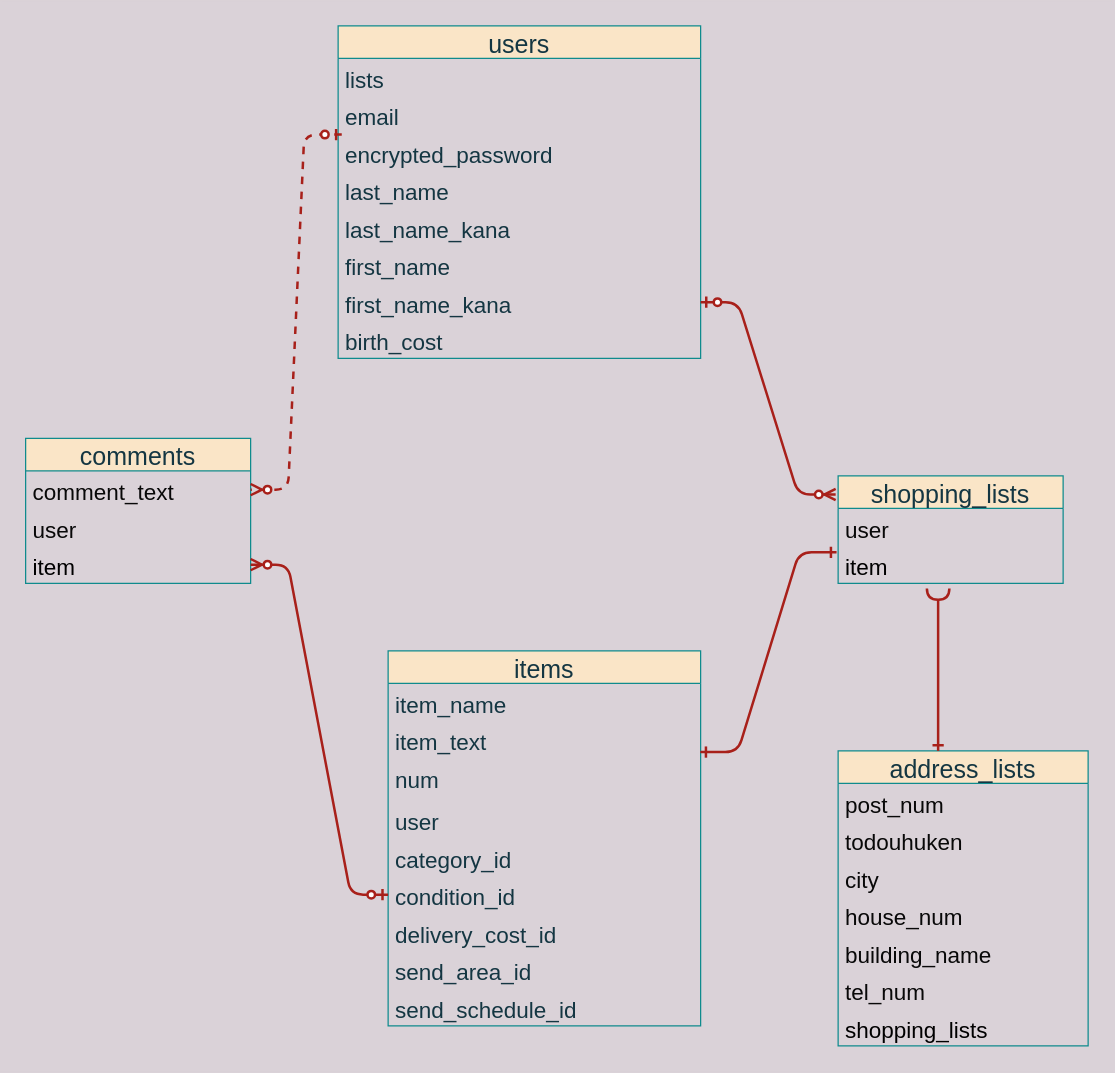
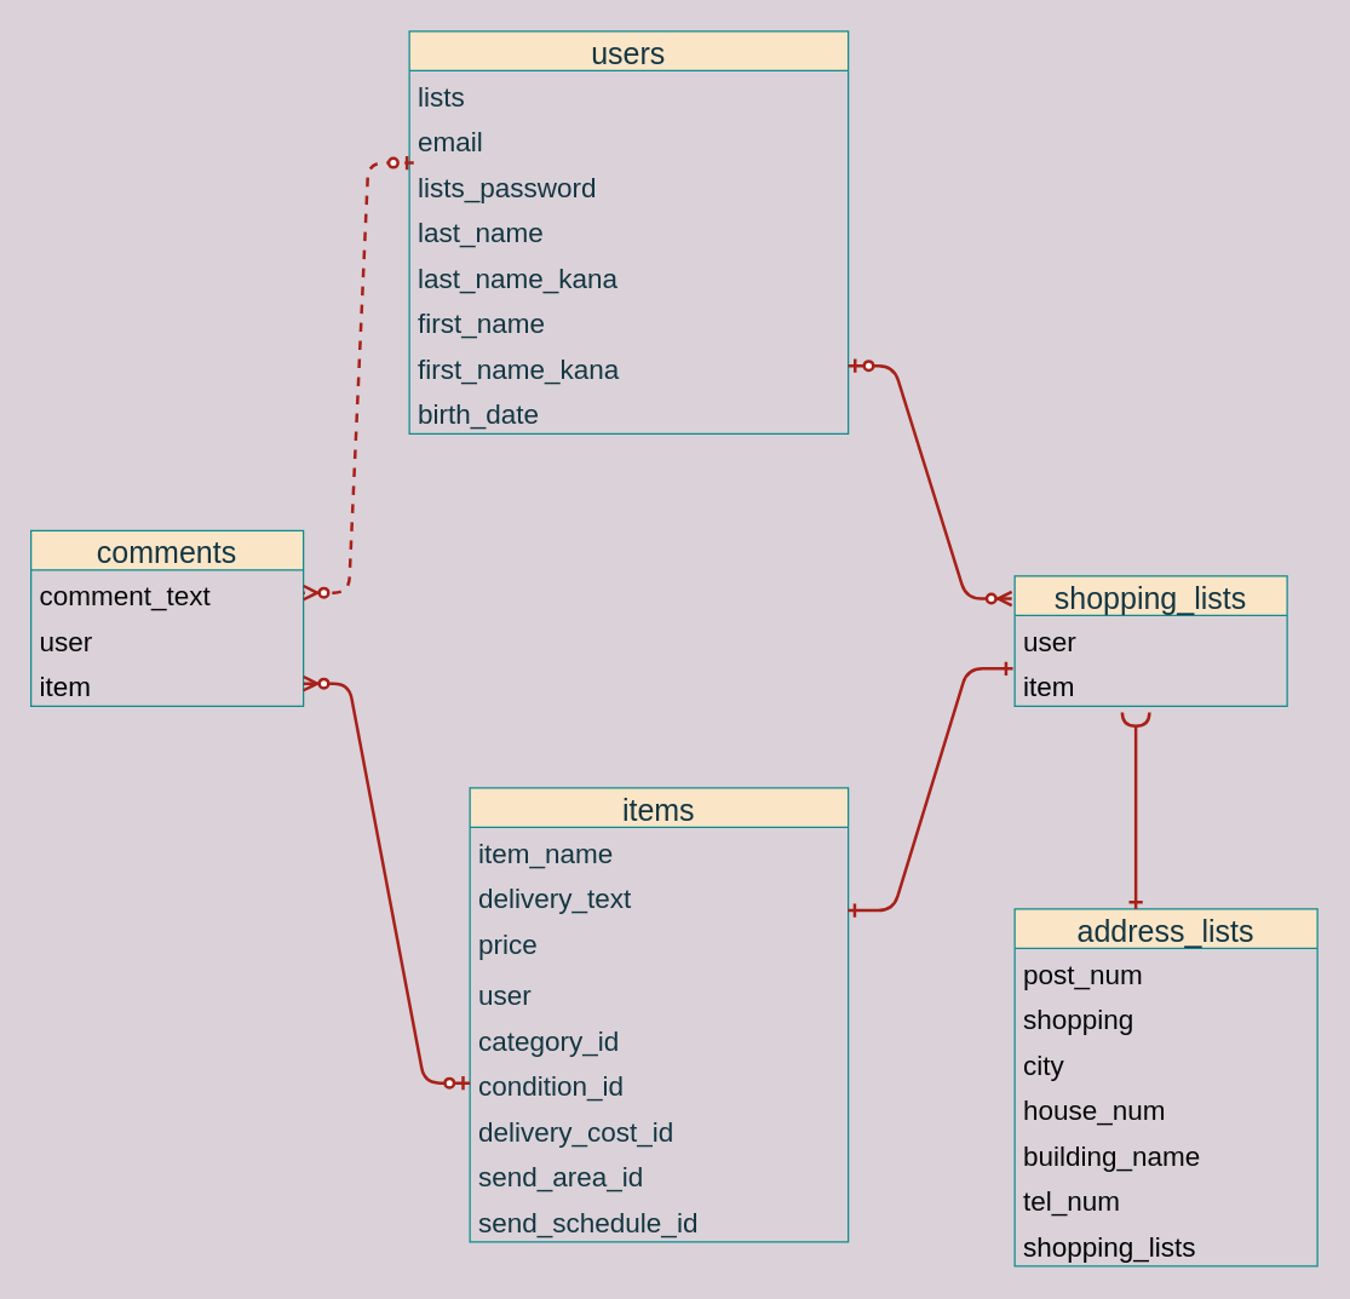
  <mxCell id="0" />
  <mxCell id="1" parent="0" />
  <mxCell id="2" value="users" style="swimlane;fontStyle=0;childLayout=stackLayout;horizontal=1;startSize=26;horizontalStack=0;resizeParent=1;resizeParentMax=0;resizeLast=0;collapsible=1;marginBottom=0;align=center;fontSize=20;fillColor=#FAE5C7;strokeColor=#0F8B8D;fontColor=#143642;" vertex="1" parent="1"><mxGeometry x="270" y="20" width="290" height="266" as="geometry" /></mxCell>
  <mxCell id="3" value="lists    &#10;" style="text;strokeColor=none;fillColor=none;spacingLeft=4;spacingRight=4;overflow=hidden;rotatable=0;points=[[0,0.5],[1,0.5]];portConstraint=eastwest;fontSize=18;fontColor=#143642;" vertex="1" parent="2"><mxGeometry y="26" width="290" height="30" as="geometry" /></mxCell>
  <mxCell id="4" value="email" style="text;strokeColor=none;fillColor=none;spacingLeft=4;spacingRight=4;overflow=hidden;rotatable=0;points=[[0,0.5],[1,0.5]];portConstraint=eastwest;fontSize=18;fontColor=#143642;" vertex="1" parent="2"><mxGeometry y="56" width="290" height="30" as="geometry" /></mxCell>
- <mxCell id="5" value="encrypted_password" style="text;strokeColor=none;fillColor=none;spacingLeft=4;spacingRight=4;overflow=hidden;rotatable=0;points=[[0,0.5],[1,0.5]];portConstraint=eastwest;fontSize=18;fontColor=#143642;" vertex="1" parent="2"><mxGeometry y="86" width="290" height="30" as="geometry" /></mxCell>
+ <mxCell id="5" value="lists_password" style="text;strokeColor=none;fillColor=none;spacingLeft=4;spacingRight=4;overflow=hidden;rotatable=0;points=[[0,0.5],[1,0.5]];portConstraint=eastwest;fontSize=18;fontColor=#143642;" vertex="1" parent="2"><mxGeometry y="86" width="290" height="30" as="geometry" /></mxCell>
  <mxCell id="6" value="last_name" style="text;strokeColor=none;fillColor=none;spacingLeft=4;spacingRight=4;overflow=hidden;rotatable=0;points=[[0,0.5],[1,0.5]];portConstraint=eastwest;fontSize=18;fontColor=#143642;" vertex="1" parent="2"><mxGeometry y="116" width="290" height="30" as="geometry" /></mxCell>
  <mxCell id="7" value="last_name_kana " style="text;strokeColor=none;fillColor=none;spacingLeft=4;spacingRight=4;overflow=hidden;rotatable=0;points=[[0,0.5],[1,0.5]];portConstraint=eastwest;fontSize=18;fontColor=#143642;" vertex="1" parent="2"><mxGeometry y="146" width="290" height="30" as="geometry" /></mxCell>
  <mxCell id="8" value="first_name" style="text;strokeColor=none;fillColor=none;spacingLeft=4;spacingRight=4;overflow=hidden;rotatable=0;points=[[0,0.5],[1,0.5]];portConstraint=eastwest;fontSize=18;fontColor=#143642;" vertex="1" parent="2"><mxGeometry y="176" width="290" height="30" as="geometry" /></mxCell>
  <mxCell id="9" value="first_name_kana" style="text;strokeColor=none;fillColor=none;spacingLeft=4;spacingRight=4;overflow=hidden;rotatable=0;points=[[0,0.5],[1,0.5]];portConstraint=eastwest;fontSize=18;fontColor=#143642;" vertex="1" parent="2"><mxGeometry y="206" width="290" height="30" as="geometry" /></mxCell>
- <mxCell id="10" value="birth_cost" style="text;strokeColor=none;fillColor=none;spacingLeft=4;spacingRight=4;overflow=hidden;rotatable=0;points=[[0,0.5],[1,0.5]];portConstraint=eastwest;fontSize=18;fontColor=#143642;" vertex="1" parent="2"><mxGeometry y="236" width="290" height="30" as="geometry" /></mxCell>
+ <mxCell id="10" value="birth_date" style="text;strokeColor=none;fillColor=none;spacingLeft=4;spacingRight=4;overflow=hidden;rotatable=0;points=[[0,0.5],[1,0.5]];portConstraint=eastwest;fontSize=18;fontColor=#143642;" vertex="1" parent="2"><mxGeometry y="236" width="290" height="30" as="geometry" /></mxCell>
  <mxCell id="11" value="items" style="swimlane;fontStyle=0;childLayout=stackLayout;horizontal=1;startSize=26;horizontalStack=0;resizeParent=1;resizeParentMax=0;resizeLast=0;collapsible=1;marginBottom=0;align=center;fontSize=20;fillColor=#FAE5C7;strokeColor=#0F8B8D;fontColor=#143642;" vertex="1" parent="1"><mxGeometry x="310" y="520" width="250" height="300" as="geometry" /></mxCell>
  <mxCell id="12" value="item_name" style="text;strokeColor=none;fillColor=none;spacingLeft=4;spacingRight=4;overflow=hidden;rotatable=0;points=[[0,0.5],[1,0.5]];portConstraint=eastwest;fontSize=18;fontColor=#143642;" vertex="1" parent="11"><mxGeometry y="26" width="250" height="30" as="geometry" /></mxCell>
- <mxCell id="13" value="item_text" style="text;strokeColor=none;fillColor=none;spacingLeft=4;spacingRight=4;overflow=hidden;rotatable=0;points=[[0,0.5],[1,0.5]];portConstraint=eastwest;fontSize=18;fontColor=#143642;" vertex="1" parent="11"><mxGeometry y="56" width="250" height="30" as="geometry" /></mxCell>
- <mxCell id="14" value="num" style="text;strokeColor=none;fillColor=none;spacingLeft=4;spacingRight=4;overflow=hidden;rotatable=0;points=[[0,0.5],[1,0.5]];portConstraint=eastwest;fontSize=18;fontColor=#143642;" vertex="1" parent="11"><mxGeometry y="86" width="250" height="34" as="geometry" /></mxCell>
+ <mxCell id="13" value="delivery_text" style="text;strokeColor=none;fillColor=none;spacingLeft=4;spacingRight=4;overflow=hidden;rotatable=0;points=[[0,0.5],[1,0.5]];portConstraint=eastwest;fontSize=18;fontColor=#143642;" vertex="1" parent="11"><mxGeometry y="56" width="250" height="30" as="geometry" /></mxCell>
+ <mxCell id="14" value="price" style="text;strokeColor=none;fillColor=none;spacingLeft=4;spacingRight=4;overflow=hidden;rotatable=0;points=[[0,0.5],[1,0.5]];portConstraint=eastwest;fontSize=18;fontColor=#143642;" vertex="1" parent="11"><mxGeometry y="86" width="250" height="34" as="geometry" /></mxCell>
  <mxCell id="15" value="user" style="text;strokeColor=none;fillColor=none;spacingLeft=4;spacingRight=4;overflow=hidden;rotatable=0;points=[[0,0.5],[1,0.5]];portConstraint=eastwest;fontSize=18;fontColor=#143642;" vertex="1" parent="11"><mxGeometry y="120" width="250" height="30" as="geometry" /></mxCell>
  <mxCell id="16" value="category_id" style="text;strokeColor=none;fillColor=none;spacingLeft=4;spacingRight=4;overflow=hidden;rotatable=0;points=[[0,0.5],[1,0.5]];portConstraint=eastwest;fontSize=18;fontColor=#143642;" vertex="1" parent="11"><mxGeometry y="150" width="250" height="30" as="geometry" /></mxCell>
  <mxCell id="17" value="condition_id " style="text;strokeColor=none;fillColor=none;spacingLeft=4;spacingRight=4;overflow=hidden;rotatable=0;points=[[0,0.5],[1,0.5]];portConstraint=eastwest;fontSize=18;fontColor=#143642;" vertex="1" parent="11"><mxGeometry y="180" width="250" height="30" as="geometry" /></mxCell>
  <mxCell id="18" value="delivery_cost_id " style="text;strokeColor=none;fillColor=none;spacingLeft=4;spacingRight=4;overflow=hidden;rotatable=0;points=[[0,0.5],[1,0.5]];portConstraint=eastwest;fontSize=18;fontColor=#143642;" vertex="1" parent="11"><mxGeometry y="210" width="250" height="30" as="geometry" /></mxCell>
  <mxCell id="19" value="send_area_id " style="text;strokeColor=none;fillColor=none;spacingLeft=4;spacingRight=4;overflow=hidden;rotatable=0;points=[[0,0.5],[1,0.5]];portConstraint=eastwest;fontSize=18;fontColor=#143642;" vertex="1" parent="11"><mxGeometry y="240" width="250" height="30" as="geometry" /></mxCell>
  <mxCell id="20" value="send_schedule_id" style="text;strokeColor=none;fillColor=none;spacingLeft=4;spacingRight=4;overflow=hidden;rotatable=0;points=[[0,0.5],[1,0.5]];portConstraint=eastwest;fontSize=18;fontColor=#143642;" vertex="1" parent="11"><mxGeometry y="270" width="250" height="30" as="geometry" /></mxCell>
  <mxCell id="21" value="shopping_lists" style="swimlane;fontStyle=0;childLayout=stackLayout;horizontal=1;startSize=26;horizontalStack=0;resizeParent=1;resizeParentMax=0;resizeLast=0;collapsible=1;marginBottom=0;align=center;fontSize=20;rounded=0;sketch=0;fontColor=#143642;strokeColor=#0F8B8D;fillColor=#FAE5C7;" vertex="1" parent="1"><mxGeometry x="670" y="380" width="180" height="86" as="geometry" /></mxCell>
  <mxCell id="22" value="user" style="text;strokeColor=none;fillColor=none;spacingLeft=4;spacingRight=4;overflow=hidden;rotatable=0;points=[[0,0.5],[1,0.5]];portConstraint=eastwest;fontSize=18;fontColor=#080808;" vertex="1" parent="21"><mxGeometry y="26" width="180" height="30" as="geometry" /></mxCell>
  <mxCell id="23" value="item" style="text;strokeColor=none;fillColor=none;spacingLeft=4;spacingRight=4;overflow=hidden;rotatable=0;points=[[0,0.5],[1,0.5]];portConstraint=eastwest;fontSize=18;fontColor=#000000;" vertex="1" parent="21"><mxGeometry y="56" width="180" height="30" as="geometry" /></mxCell>
  <mxCell id="24" value="address_lists" style="swimlane;fontStyle=0;childLayout=stackLayout;horizontal=1;startSize=26;horizontalStack=0;resizeParent=1;resizeParentMax=0;resizeLast=0;collapsible=1;marginBottom=0;align=center;fontSize=20;rounded=0;sketch=0;fontColor=#143642;strokeColor=#0F8B8D;fillColor=#FAE5C7;" vertex="1" parent="1"><mxGeometry x="670" y="600" width="200" height="236" as="geometry" /></mxCell>
  <mxCell id="25" value="post_num" style="text;strokeColor=none;fillColor=none;spacingLeft=4;spacingRight=4;overflow=hidden;rotatable=0;points=[[0,0.5],[1,0.5]];portConstraint=eastwest;fontSize=18;fontColor=#080808;" vertex="1" parent="24"><mxGeometry y="26" width="200" height="30" as="geometry" /></mxCell>
- <mxCell id="26" value="todouhuken" style="text;strokeColor=none;fillColor=none;spacingLeft=4;spacingRight=4;overflow=hidden;rotatable=0;points=[[0,0.5],[1,0.5]];portConstraint=eastwest;fontSize=18;fontColor=#080808;" vertex="1" parent="24"><mxGeometry y="56" width="200" height="30" as="geometry" /></mxCell>
+ <mxCell id="26" value="shopping" style="text;strokeColor=none;fillColor=none;spacingLeft=4;spacingRight=4;overflow=hidden;rotatable=0;points=[[0,0.5],[1,0.5]];portConstraint=eastwest;fontSize=18;fontColor=#080808;" vertex="1" parent="24"><mxGeometry y="56" width="200" height="30" as="geometry" /></mxCell>
  <mxCell id="27" value="city" style="text;strokeColor=none;fillColor=none;spacingLeft=4;spacingRight=4;overflow=hidden;rotatable=0;points=[[0,0.5],[1,0.5]];portConstraint=eastwest;fontSize=18;fontColor=#080808;" vertex="1" parent="24"><mxGeometry y="86" width="200" height="30" as="geometry" /></mxCell>
  <mxCell id="28" value="house_num" style="text;strokeColor=none;fillColor=none;spacingLeft=4;spacingRight=4;overflow=hidden;rotatable=0;points=[[0,0.5],[1,0.5]];portConstraint=eastwest;fontSize=18;fontColor=#080808;" vertex="1" parent="24"><mxGeometry y="116" width="200" height="30" as="geometry" /></mxCell>
  <mxCell id="29" value="building_name" style="text;strokeColor=none;fillColor=none;spacingLeft=4;spacingRight=4;overflow=hidden;rotatable=0;points=[[0,0.5],[1,0.5]];portConstraint=eastwest;fontSize=18;fontColor=#080808;" vertex="1" parent="24"><mxGeometry y="146" width="200" height="30" as="geometry" /></mxCell>
  <mxCell id="30" value="tel_num" style="text;strokeColor=none;fillColor=none;spacingLeft=4;spacingRight=4;overflow=hidden;rotatable=0;points=[[0,0.5],[1,0.5]];portConstraint=eastwest;fontSize=18;fontColor=#080808;" vertex="1" parent="24"><mxGeometry y="176" width="200" height="30" as="geometry" /></mxCell>
  <mxCell id="31" value="shopping_lists" style="text;strokeColor=none;fillColor=none;spacingLeft=4;spacingRight=4;overflow=hidden;rotatable=0;points=[[0,0.5],[1,0.5]];portConstraint=eastwest;fontSize=18;fontColor=#000000;" vertex="1" parent="24"><mxGeometry y="206" width="200" height="30" as="geometry" /></mxCell>
  <mxCell id="32" value="" style="edgeStyle=entityRelationEdgeStyle;fontSize=12;html=1;endArrow=ERzeroToMany;startArrow=ERzeroToOne;fontColor=#000000;strokeColor=#A8201A;strokeWidth=2;fillColor=#FAE5C7;exitX=1;exitY=0.5;exitDx=0;exitDy=0;entryX=-0.011;entryY=0.174;entryDx=0;entryDy=0;entryPerimeter=0;" edge="1" parent="1" source="9" target="21"><mxGeometry width="100" height="100" relative="1" as="geometry"><mxPoint x="310" y="400" as="sourcePoint" /><mxPoint x="410" y="300" as="targetPoint" /></mxGeometry></mxCell>
  <mxCell id="33" value="" style="edgeStyle=entityRelationEdgeStyle;fontSize=12;html=1;endArrow=ERone;startArrow=ERone;fontColor=#000000;strokeColor=#A8201A;strokeWidth=2;fillColor=#FAE5C7;exitX=0.999;exitY=0.832;exitDx=0;exitDy=0;exitPerimeter=0;endFill=0;startFill=0;entryX=-0.007;entryY=0.173;entryDx=0;entryDy=0;entryPerimeter=0;" edge="1" parent="1" source="13" target="23"><mxGeometry width="100" height="100" relative="1" as="geometry"><mxPoint x="243" y="321" as="sourcePoint" /><mxPoint x="300" y="321" as="targetPoint" /></mxGeometry></mxCell>
  <mxCell id="34" value="comments" style="swimlane;fontStyle=0;childLayout=stackLayout;horizontal=1;startSize=26;horizontalStack=0;resizeParent=1;resizeParentMax=0;resizeLast=0;collapsible=1;marginBottom=0;align=center;fontSize=20;rounded=0;sketch=0;fontColor=#143642;strokeColor=#0F8B8D;fillColor=#FAE5C7;" vertex="1" parent="1"><mxGeometry x="20" y="350" width="180" height="116" as="geometry" /></mxCell>
  <mxCell id="35" value="comment_text" style="text;strokeColor=none;fillColor=none;spacingLeft=4;spacingRight=4;overflow=hidden;rotatable=0;points=[[0,0.5],[1,0.5]];portConstraint=eastwest;fontSize=18;fontColor=#080808;" vertex="1" parent="34"><mxGeometry y="26" width="180" height="30" as="geometry" /></mxCell>
  <mxCell id="36" value="user" style="text;strokeColor=none;fillColor=none;spacingLeft=4;spacingRight=4;overflow=hidden;rotatable=0;points=[[0,0.5],[1,0.5]];portConstraint=eastwest;fontSize=18;fontColor=#080808;" vertex="1" parent="34"><mxGeometry y="56" width="180" height="30" as="geometry" /></mxCell>
  <mxCell id="37" value="item" style="text;strokeColor=none;fillColor=none;spacingLeft=4;spacingRight=4;overflow=hidden;rotatable=0;points=[[0,0.5],[1,0.5]];portConstraint=eastwest;fontSize=18;fontColor=#000000;" vertex="1" parent="34"><mxGeometry y="86" width="180" height="30" as="geometry" /></mxCell>
  <mxCell id="38" style="edgeStyle=orthogonalEdgeStyle;curved=0;rounded=1;sketch=0;orthogonalLoop=1;jettySize=auto;html=1;fontSize=18;fontColor=#000000;startArrow=halfCircle;startFill=0;endArrow=ERone;endFill=0;strokeColor=#A8201A;strokeWidth=2;fillColor=#FAE5C7;" edge="1" parent="1"><mxGeometry relative="1" as="geometry"><mxPoint x="750" y="600" as="targetPoint" /><mxPoint x="750" y="470" as="sourcePoint" /><Array as="points"><mxPoint x="750" y="520" /><mxPoint x="750" y="520" /></Array></mxGeometry></mxCell>
  <mxCell id="39" value="" style="edgeStyle=entityRelationEdgeStyle;fontSize=12;html=1;endArrow=ERzeroToMany;startArrow=ERzeroToOne;fontColor=#000000;strokeColor=#A8201A;strokeWidth=2;fillColor=#FAE5C7;exitX=0.01;exitY=0.033;exitDx=0;exitDy=0;exitPerimeter=0;entryX=1;entryY=0.5;entryDx=0;entryDy=0;dashed=1;" edge="1" parent="1" source="5" target="35"><mxGeometry width="100" height="100" relative="1" as="geometry"><mxPoint x="208.02" y="173.964" as="sourcePoint" /><mxPoint x="170" y="360" as="targetPoint" /></mxGeometry></mxCell>
  <mxCell id="40" value="" style="edgeStyle=entityRelationEdgeStyle;fontSize=12;html=1;endArrow=ERzeroToMany;startArrow=ERzeroToOne;fontColor=#000000;strokeColor=#A8201A;strokeWidth=2;fillColor=#FAE5C7;exitX=0;exitY=0.5;exitDx=0;exitDy=0;entryX=1;entryY=0.5;entryDx=0;entryDy=0;" edge="1" parent="1" source="17" target="37"><mxGeometry width="100" height="100" relative="1" as="geometry"><mxPoint x="282.9" y="160" as="sourcePoint" /><mxPoint x="210" y="414.01" as="targetPoint" /></mxGeometry></mxCell>
